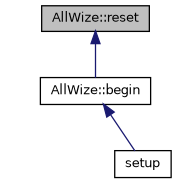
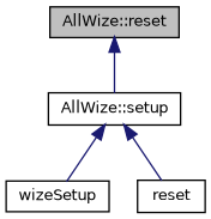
  digraph {
    rankdir=TB
    node [color=black fillcolor=white fontname=Helvetica fontsize=10 shape=record style=filled]
    edge [color=midnightblue dir=back fontname=Helvetica fontsize=10 labelfontname=Helvetica labelfontsize=10 style=solid]
    n1 [fillcolor=grey75 fontcolor=black height=0.2 label="AllWize::reset" width=0.4]
-   n2 [height=0.2 label="AllWize::begin" width=0.4]
-   n4 [height=0.2 label=setup width=0.4]
+   n2 [height=0.2 label="AllWize::setup" width=0.4]
+   n3 [height=0.2 label=wizeSetup width=0.4]
+   n4 [height=0.2 label=reset width=0.4]
    n1 -> n2
+   n2 -> n3
    n2 -> n4
  }
